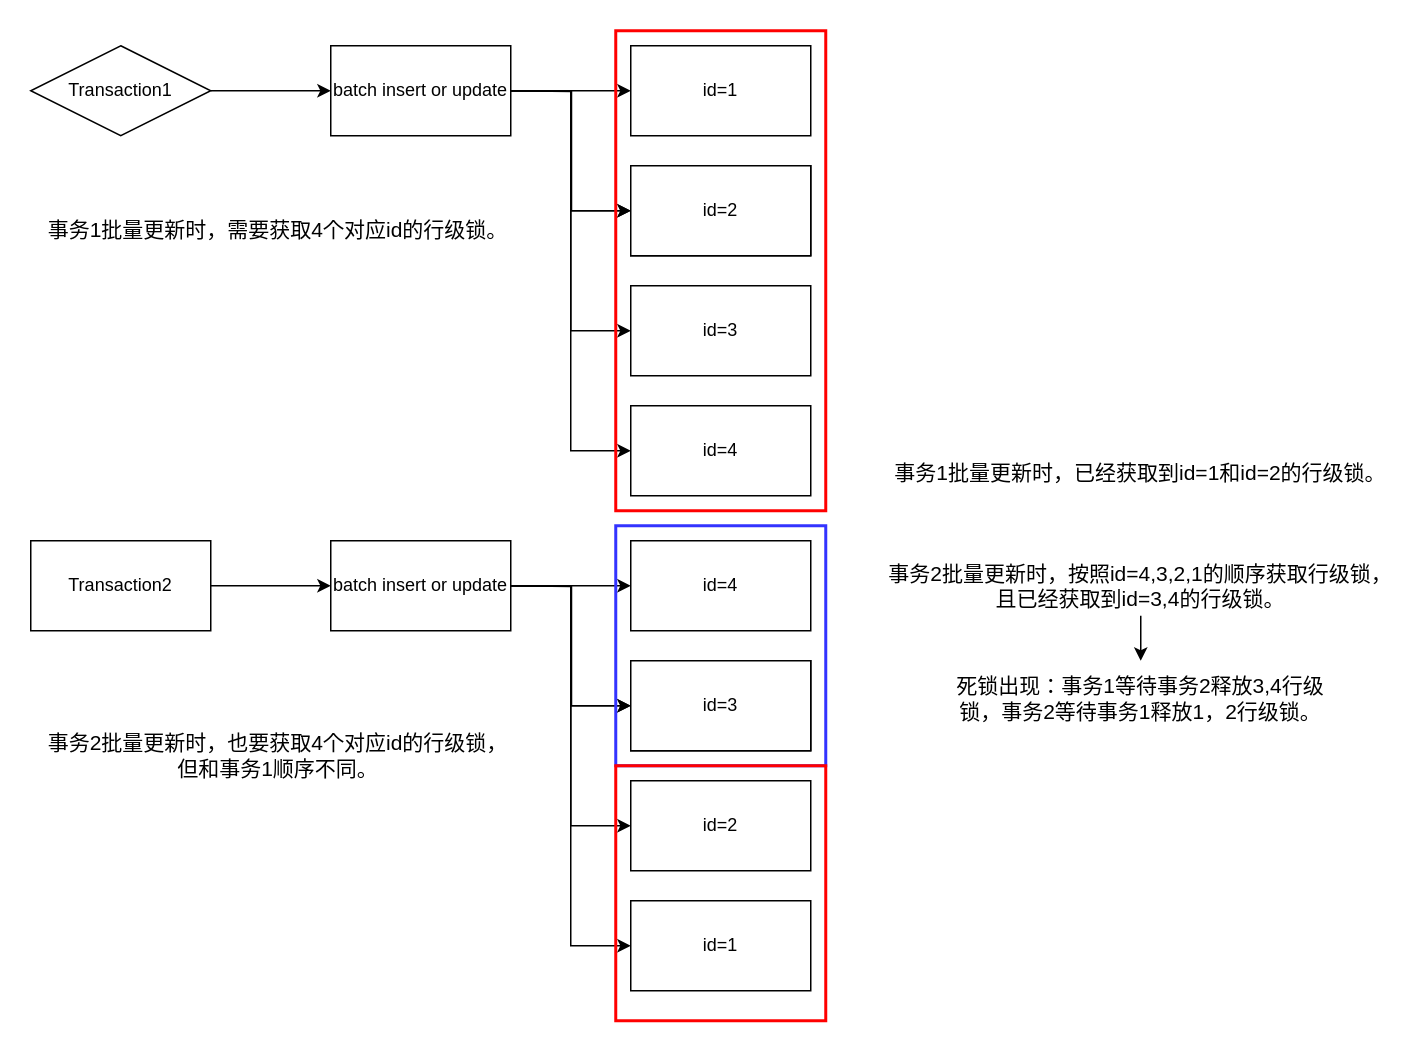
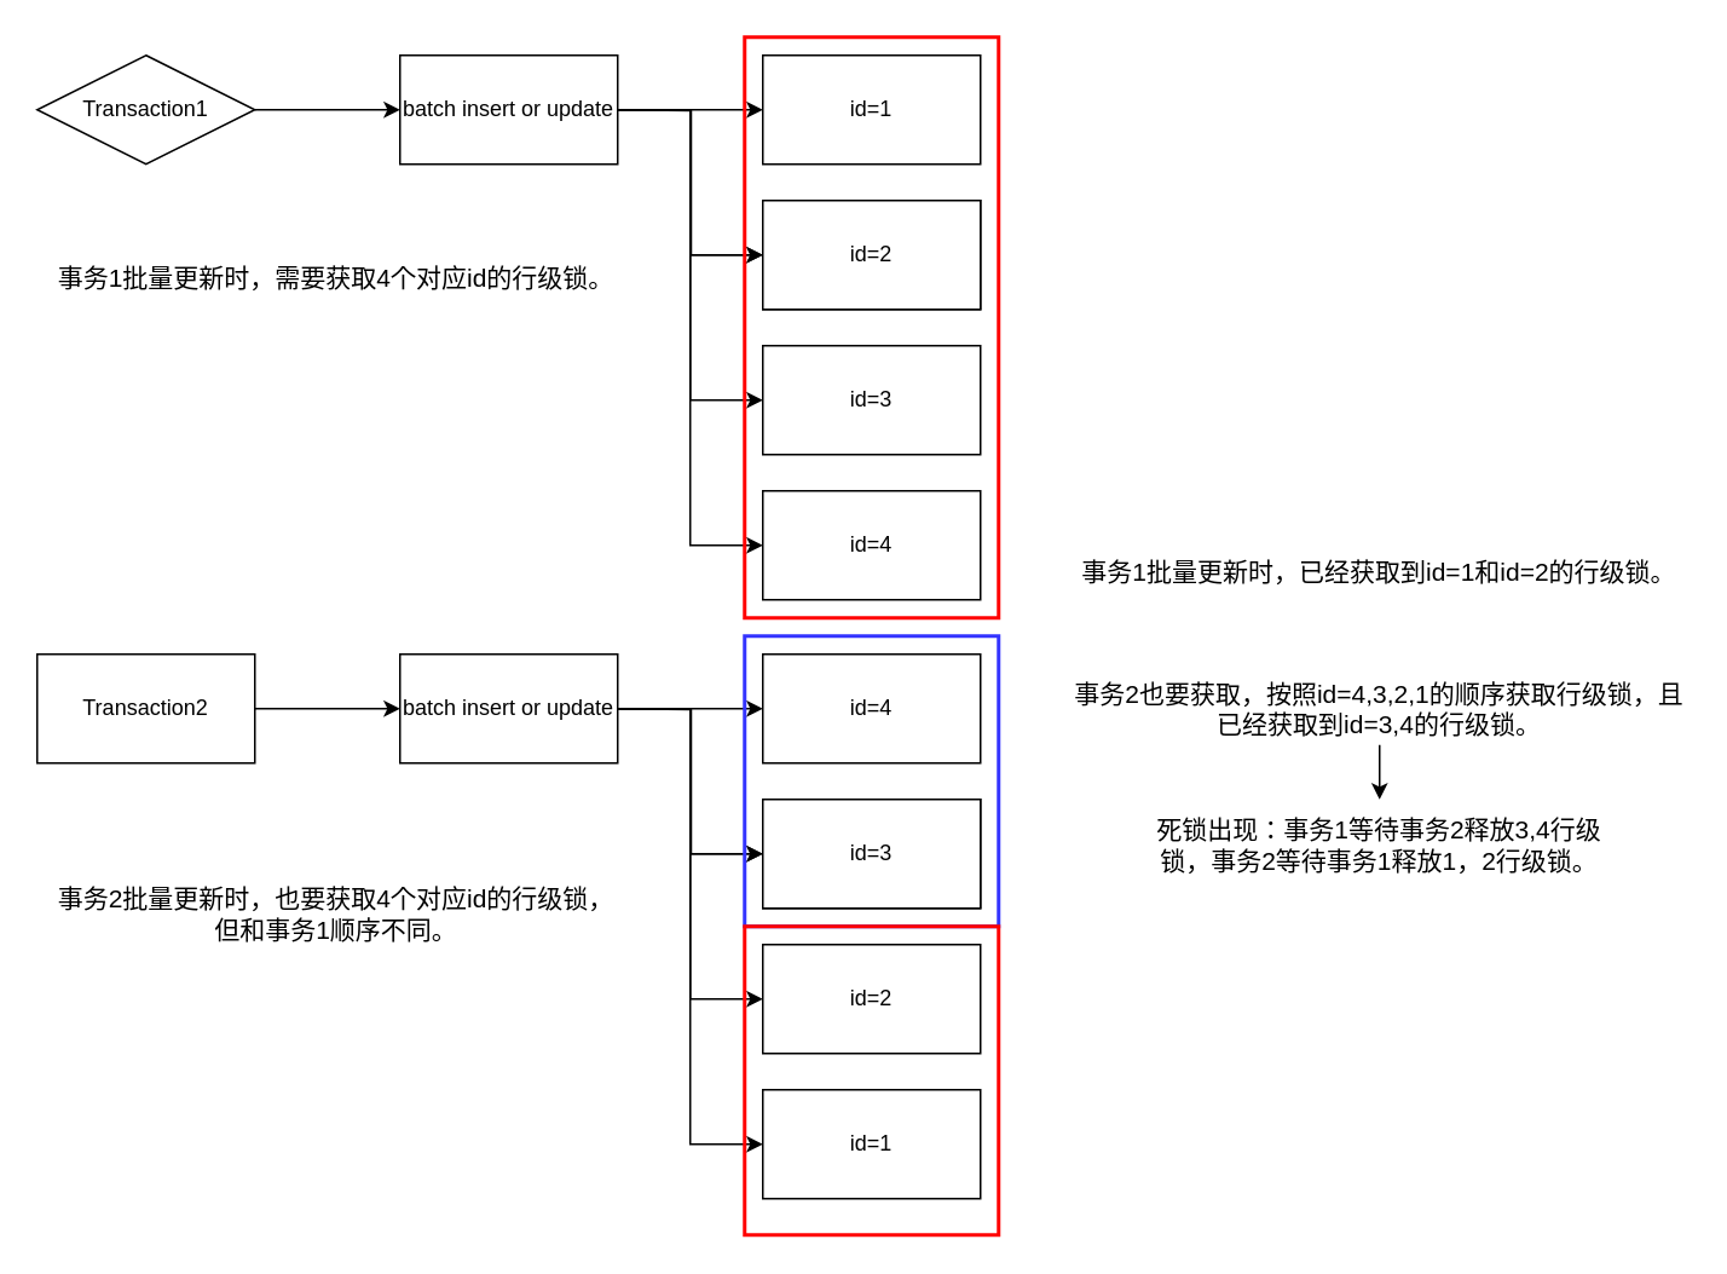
  <mxCell id="0" />
  <mxCell id="1" parent="0" />
  <mxCell id="2" value="" style="edgeStyle=orthogonalEdgeStyle;rounded=0;orthogonalLoop=1;jettySize=auto;html=1;" edge="1" parent="1" source="3" target="6"><mxGeometry relative="1" as="geometry" /></mxCell>
  <mxCell id="3" value="Transaction1" style="rhombus;whiteSpace=wrap;html=1;" parent="1" vertex="1"><mxGeometry x="20" y="30" width="120" height="60" as="geometry" /></mxCell>
  <mxCell id="4" style="edgeStyle=orthogonalEdgeStyle;rounded=0;orthogonalLoop=1;jettySize=auto;html=1;exitX=1;exitY=0.5;exitDx=0;exitDy=0;entryX=0;entryY=0.5;entryDx=0;entryDy=0;" edge="1" parent="1" source="6" target="7"><mxGeometry relative="1" as="geometry"><Array as="points"><mxPoint x="380" y="60" /><mxPoint x="380" y="60" /></Array></mxGeometry></mxCell>
  <mxCell id="5" style="edgeStyle=orthogonalEdgeStyle;rounded=0;orthogonalLoop=1;jettySize=auto;html=1;entryX=0;entryY=0.5;entryDx=0;entryDy=0;" edge="1" parent="1" source="6" target="8"><mxGeometry relative="1" as="geometry" /></mxCell>
  <mxCell id="6" value="batch insert or update" style="rounded=0;whiteSpace=wrap;html=1;" vertex="1" parent="1"><mxGeometry x="220" y="30" width="120" height="60" as="geometry" /></mxCell>
  <mxCell id="7" value="id=1" style="rounded=0;whiteSpace=wrap;html=1;" vertex="1" parent="1"><mxGeometry x="420" y="30" width="120" height="60" as="geometry" /></mxCell>
  <mxCell id="8" value="id=2" style="rounded=0;whiteSpace=wrap;html=1;" vertex="1" parent="1"><mxGeometry x="420" y="110" width="120" height="60" as="geometry" /></mxCell>
  <mxCell id="9" style="edgeStyle=orthogonalEdgeStyle;rounded=0;orthogonalLoop=1;jettySize=auto;html=1;entryX=0;entryY=0.5;entryDx=0;entryDy=0;" edge="1" parent="1" target="10"><mxGeometry relative="1" as="geometry"><mxPoint x="340" y="60" as="sourcePoint" /></mxGeometry></mxCell>
  <mxCell id="10" value="id=2" style="rounded=0;whiteSpace=wrap;html=1;" vertex="1" parent="1"><mxGeometry x="420" y="110" width="120" height="60" as="geometry" /></mxCell>
  <mxCell id="11" style="edgeStyle=orthogonalEdgeStyle;rounded=0;orthogonalLoop=1;jettySize=auto;html=1;entryX=0;entryY=0.5;entryDx=0;entryDy=0;exitX=1;exitY=0.5;exitDx=0;exitDy=0;" edge="1" target="12" parent="1" source="6"><mxGeometry relative="1" as="geometry"><mxPoint x="340" y="140" as="sourcePoint" /></mxGeometry></mxCell>
  <mxCell id="12" value="id=3" style="rounded=0;whiteSpace=wrap;html=1;" vertex="1" parent="1"><mxGeometry x="420" y="190" width="120" height="60" as="geometry" /></mxCell>
  <mxCell id="13" style="edgeStyle=orthogonalEdgeStyle;rounded=0;orthogonalLoop=1;jettySize=auto;html=1;entryX=0;entryY=0.5;entryDx=0;entryDy=0;exitX=1;exitY=0.5;exitDx=0;exitDy=0;" edge="1" parent="1" target="14" source="6"><mxGeometry relative="1" as="geometry"><mxPoint x="340" y="140" as="sourcePoint" /></mxGeometry></mxCell>
  <mxCell id="14" value="id=4" style="rounded=0;whiteSpace=wrap;html=1;" vertex="1" parent="1"><mxGeometry x="420" y="270" width="120" height="60" as="geometry" /></mxCell>
  <mxCell id="15" value="" style="edgeStyle=orthogonalEdgeStyle;rounded=0;orthogonalLoop=1;jettySize=auto;html=1;" edge="1" parent="1" source="16" target="19"><mxGeometry relative="1" as="geometry" /></mxCell>
  <mxCell id="16" value="Transaction2" style="rounded=0;whiteSpace=wrap;html=1;" vertex="1" parent="1"><mxGeometry x="20" y="360" width="120" height="60" as="geometry" /></mxCell>
  <mxCell id="17" style="edgeStyle=orthogonalEdgeStyle;rounded=0;orthogonalLoop=1;jettySize=auto;html=1;exitX=1;exitY=0.5;exitDx=0;exitDy=0;entryX=0;entryY=0.5;entryDx=0;entryDy=0;" edge="1" parent="1" source="19" target="20"><mxGeometry relative="1" as="geometry"><Array as="points"><mxPoint x="380" y="390" /><mxPoint x="380" y="390" /></Array></mxGeometry></mxCell>
  <mxCell id="18" style="edgeStyle=orthogonalEdgeStyle;rounded=0;orthogonalLoop=1;jettySize=auto;html=1;entryX=0;entryY=0.5;entryDx=0;entryDy=0;" edge="1" parent="1" source="19" target="21"><mxGeometry relative="1" as="geometry" /></mxCell>
  <mxCell id="19" value="batch insert or update" style="rounded=0;whiteSpace=wrap;html=1;" vertex="1" parent="1"><mxGeometry x="220" y="360" width="120" height="60" as="geometry" /></mxCell>
  <mxCell id="20" value="id=4" style="rounded=0;whiteSpace=wrap;html=1;" vertex="1" parent="1"><mxGeometry x="420" y="360" width="120" height="60" as="geometry" /></mxCell>
  <mxCell id="21" value="id=2" style="rounded=0;whiteSpace=wrap;html=1;" vertex="1" parent="1"><mxGeometry x="420" y="440" width="120" height="60" as="geometry" /></mxCell>
  <mxCell id="22" style="edgeStyle=orthogonalEdgeStyle;rounded=0;orthogonalLoop=1;jettySize=auto;html=1;entryX=0;entryY=0.5;entryDx=0;entryDy=0;" edge="1" parent="1" target="23"><mxGeometry relative="1" as="geometry"><mxPoint x="340" y="390" as="sourcePoint" /></mxGeometry></mxCell>
  <mxCell id="23" value="id=3" style="rounded=0;whiteSpace=wrap;html=1;" vertex="1" parent="1"><mxGeometry x="420" y="440" width="120" height="60" as="geometry" /></mxCell>
  <mxCell id="24" style="edgeStyle=orthogonalEdgeStyle;rounded=0;orthogonalLoop=1;jettySize=auto;html=1;entryX=0;entryY=0.5;entryDx=0;entryDy=0;exitX=1;exitY=0.5;exitDx=0;exitDy=0;" edge="1" parent="1" source="19" target="25"><mxGeometry relative="1" as="geometry"><mxPoint x="340" y="470" as="sourcePoint" /></mxGeometry></mxCell>
  <mxCell id="25" value="id=2" style="rounded=0;whiteSpace=wrap;html=1;" vertex="1" parent="1"><mxGeometry x="420" y="520" width="120" height="60" as="geometry" /></mxCell>
  <mxCell id="26" style="edgeStyle=orthogonalEdgeStyle;rounded=0;orthogonalLoop=1;jettySize=auto;html=1;entryX=0;entryY=0.5;entryDx=0;entryDy=0;exitX=1;exitY=0.5;exitDx=0;exitDy=0;" edge="1" parent="1" source="19" target="27"><mxGeometry relative="1" as="geometry"><mxPoint x="340" y="470" as="sourcePoint" /></mxGeometry></mxCell>
  <mxCell id="27" value="id=1" style="rounded=0;whiteSpace=wrap;html=1;" vertex="1" parent="1"><mxGeometry x="420" y="600" width="120" height="60" as="geometry" /></mxCell>
  <mxCell id="28" value="" style="rounded=0;whiteSpace=wrap;html=1;fillColor=none;strokeColor=#FF0000;strokeWidth=2;" vertex="1" parent="1"><mxGeometry x="410" y="20" width="140" height="320" as="geometry" /></mxCell>
  <mxCell id="29" value="" style="rounded=0;whiteSpace=wrap;html=1;fillColor=none;strokeColor=#3333FF;strokeWidth=2;" vertex="1" parent="1"><mxGeometry x="410" y="350" width="140" height="160" as="geometry" /></mxCell>
  <mxCell id="30" value="" style="rounded=0;whiteSpace=wrap;html=1;fillColor=none;strokeColor=#FF0000;strokeWidth=2;" vertex="1" parent="1"><mxGeometry x="410" y="510" width="140" height="170" as="geometry" /></mxCell>
  <mxCell id="31" value="&lt;font style=&quot;font-size: 14px&quot;&gt;事务1批量更新时，需要获取4个对应id的行级锁。&lt;/font&gt;" style="text;html=1;align=center;verticalAlign=middle;whiteSpace=wrap;rounded=0;fillColor=none;" vertex="1" parent="1"><mxGeometry x="30" y="135" width="310" height="35" as="geometry" /></mxCell>
  <mxCell id="32" value="&lt;font style=&quot;font-size: 14px&quot;&gt;事务2批量更新时，也要获取4个对应id的行级锁，但和事务1顺序不同。&lt;/font&gt;" style="text;html=1;align=center;verticalAlign=middle;whiteSpace=wrap;rounded=0;fillColor=none;" vertex="1" parent="1"><mxGeometry x="30" y="485" width="310" height="35" as="geometry" /></mxCell>
  <mxCell id="33" value="&lt;font style=&quot;font-size: 14px&quot;&gt;事务1批量更新时，已经获取到id=1和id=2的行级锁。&lt;/font&gt;" style="text;html=1;align=center;verticalAlign=middle;whiteSpace=wrap;rounded=0;fillColor=none;" vertex="1" parent="1"><mxGeometry x="590" y="300" width="340" height="30" as="geometry" /></mxCell>
  <mxCell id="34" style="edgeStyle=orthogonalEdgeStyle;rounded=0;orthogonalLoop=1;jettySize=auto;html=1;exitX=0.5;exitY=1;exitDx=0;exitDy=0;fontSize=14;" edge="1" parent="1" source="35" target="36"><mxGeometry relative="1" as="geometry"><mxPoint x="745" y="430" as="targetPoint" /></mxGeometry></mxCell>
- <mxCell id="35" value="&lt;font style=&quot;font-size: 14px&quot;&gt;事务2批量更新时，按照id=4,3,2,1的顺序获取行级锁，且已经获取到id=3,4的行级锁。&lt;/font&gt;" style="text;html=1;align=center;verticalAlign=middle;whiteSpace=wrap;rounded=0;fillColor=none;fontSize=14;" vertex="1" parent="1"><mxGeometry x="590" y="370" width="340" height="40" as="geometry" /></mxCell>
+ <mxCell id="35" value="&lt;font style=&quot;font-size: 14px&quot;&gt;事务2也要获取，按照id=4,3,2,1的顺序获取行级锁，且已经获取到id=3,4的行级锁。&lt;/font&gt;" style="text;html=1;align=center;verticalAlign=middle;whiteSpace=wrap;rounded=0;fillColor=none;fontSize=14;" vertex="1" parent="1"><mxGeometry x="590" y="370" width="340" height="40" as="geometry" /></mxCell>
  <mxCell id="36" value="死锁出现：事务1等待事务2释放3,4行级锁，事务2等待事务1释放1，2行级锁。" style="text;html=1;strokeColor=none;fillColor=none;align=center;verticalAlign=middle;whiteSpace=wrap;rounded=0;fontSize=14;" vertex="1" parent="1"><mxGeometry x="630" y="440" width="260" height="50" as="geometry" /></mxCell>
